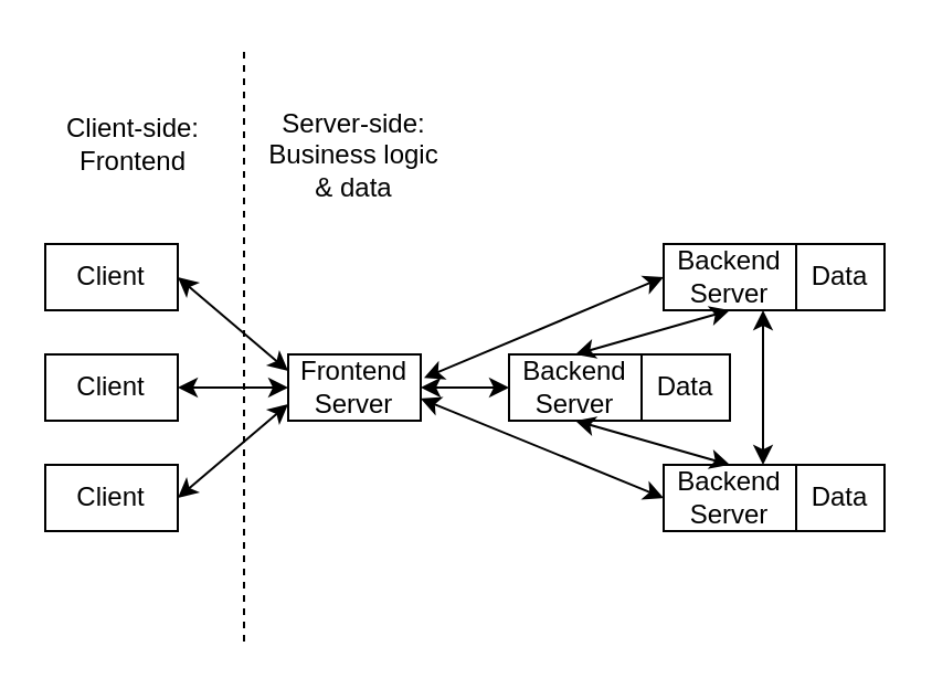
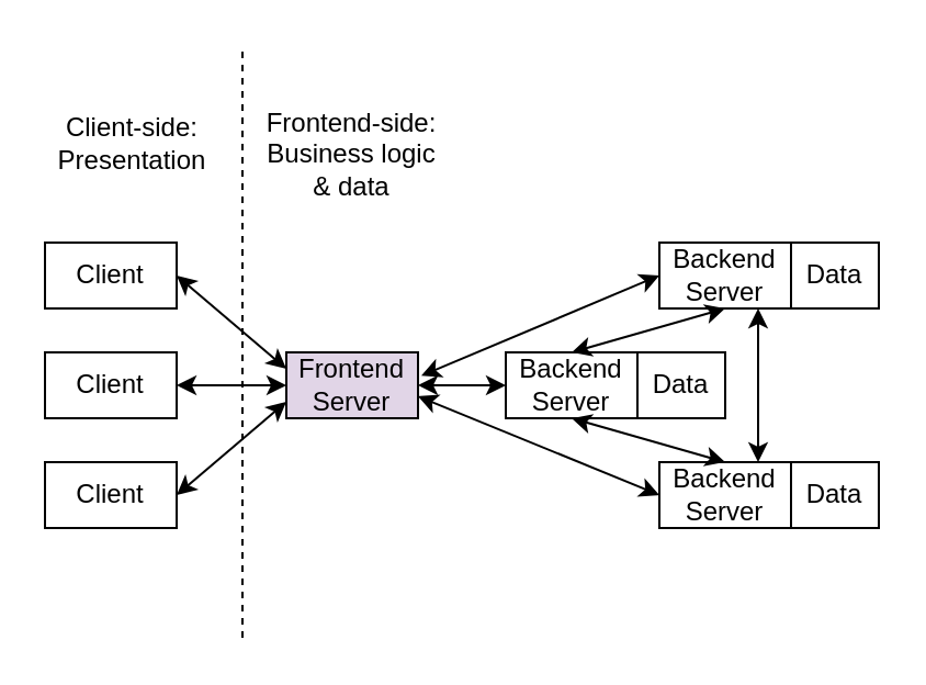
  <mxCell id="0" />
  <mxCell id="1" parent="0" />
  <mxCell id="2" value="Client" style="rounded=0;whiteSpace=wrap;html=1;" vertex="1" parent="1"><mxGeometry x="20" y="160" width="60" height="30" as="geometry" /></mxCell>
- <mxCell id="3" value="Frontend Server" style="rounded=0;whiteSpace=wrap;html=1;" vertex="1" parent="1"><mxGeometry x="130" y="160" width="60" height="30" as="geometry" /></mxCell>
+ <mxCell id="3" value="Frontend Server" style="rounded=0;whiteSpace=wrap;html=1;fillColor=#e1d5e7;" vertex="1" parent="1"><mxGeometry x="130" y="160" width="60" height="30" as="geometry" /></mxCell>
  <mxCell id="4" value="Backend Server" style="rounded=0;whiteSpace=wrap;html=1;" vertex="1" parent="1"><mxGeometry x="300" y="110" width="60" height="30" as="geometry" /></mxCell>
  <mxCell id="5" value="Data" style="rounded=0;whiteSpace=wrap;html=1;" vertex="1" parent="1"><mxGeometry x="360" y="110" width="40" height="30" as="geometry" /></mxCell>
  <mxCell id="6" value="Backend Server" style="rounded=0;whiteSpace=wrap;html=1;" vertex="1" parent="1"><mxGeometry x="230" y="160" width="60" height="30" as="geometry" /></mxCell>
  <mxCell id="7" value="Data" style="rounded=0;whiteSpace=wrap;html=1;" vertex="1" parent="1"><mxGeometry x="290" y="160" width="40" height="30" as="geometry" /></mxCell>
  <mxCell id="8" value="Backend Server" style="rounded=0;whiteSpace=wrap;html=1;" vertex="1" parent="1"><mxGeometry x="300" y="210" width="60" height="30" as="geometry" /></mxCell>
  <mxCell id="9" value="Data" style="rounded=0;whiteSpace=wrap;html=1;" vertex="1" parent="1"><mxGeometry x="360" y="210" width="40" height="30" as="geometry" /></mxCell>
  <mxCell id="10" value="Client" style="rounded=0;whiteSpace=wrap;html=1;" vertex="1" parent="1"><mxGeometry x="20" y="110" width="60" height="30" as="geometry" /></mxCell>
  <mxCell id="11" value="Client" style="rounded=0;whiteSpace=wrap;html=1;" vertex="1" parent="1"><mxGeometry x="20" y="210" width="60" height="30" as="geometry" /></mxCell>
  <mxCell id="12" value="" style="endArrow=none;dashed=1;html=1;rounded=0;" edge="1" parent="1"><mxGeometry width="50" height="50" relative="1" as="geometry"><mxPoint x="110" y="290" as="sourcePoint" /><mxPoint x="110" y="20" as="targetPoint" /></mxGeometry></mxCell>
  <mxCell id="13" value="" style="endArrow=classic;startArrow=classic;html=1;rounded=0;" edge="1" parent="1" source="2" target="3"><mxGeometry width="50" height="50" relative="1" as="geometry"><mxPoint x="80" y="175.32" as="sourcePoint" /><mxPoint x="127.78" y="174.67" as="targetPoint" /></mxGeometry></mxCell>
  <mxCell id="14" value="" style="endArrow=classic;startArrow=classic;html=1;rounded=0;exitX=0;exitY=0.25;exitDx=0;exitDy=0;entryX=1;entryY=0.5;entryDx=0;entryDy=0;" edge="1" parent="1" source="3" target="10"><mxGeometry width="50" height="50" relative="1" as="geometry"><mxPoint x="170" y="200" as="sourcePoint" /><mxPoint x="220" y="150" as="targetPoint" /></mxGeometry></mxCell>
  <mxCell id="15" value="" style="endArrow=classic;startArrow=classic;html=1;rounded=0;exitX=0;exitY=0.75;exitDx=0;exitDy=0;entryX=1;entryY=0.5;entryDx=0;entryDy=0;" edge="1" parent="1" source="3" target="11"><mxGeometry width="50" height="50" relative="1" as="geometry"><mxPoint x="130" y="263" as="sourcePoint" /><mxPoint x="80" y="220" as="targetPoint" /></mxGeometry></mxCell>
  <mxCell id="16" value="" style="endArrow=classic;startArrow=classic;html=1;rounded=0;entryX=0;entryY=0.5;entryDx=0;entryDy=0;" edge="1" parent="1" target="8"><mxGeometry width="50" height="50" relative="1" as="geometry"><mxPoint x="190" y="180" as="sourcePoint" /><mxPoint x="240" y="130" as="targetPoint" /></mxGeometry></mxCell>
  <mxCell id="17" value="" style="endArrow=classic;startArrow=classic;html=1;rounded=0;entryX=0;entryY=0.5;entryDx=0;entryDy=0;exitX=1;exitY=0.5;exitDx=0;exitDy=0;" edge="1" parent="1" source="3" target="6"><mxGeometry width="50" height="50" relative="1" as="geometry"><mxPoint x="210" y="170" as="sourcePoint" /><mxPoint x="260" y="215" as="targetPoint" /></mxGeometry></mxCell>
  <mxCell id="18" value="" style="endArrow=classic;startArrow=classic;html=1;rounded=0;entryX=0;entryY=0.5;entryDx=0;entryDy=0;exitX=1.025;exitY=0.356;exitDx=0;exitDy=0;exitPerimeter=0;" edge="1" parent="1" source="3" target="4"><mxGeometry width="50" height="50" relative="1" as="geometry"><mxPoint x="200" y="190" as="sourcePoint" /><mxPoint x="250" y="235" as="targetPoint" /></mxGeometry></mxCell>
  <mxCell id="19" value="" style="endArrow=classic;startArrow=classic;html=1;rounded=0;exitX=0.5;exitY=0;exitDx=0;exitDy=0;entryX=0.5;entryY=1;entryDx=0;entryDy=0;" edge="1" parent="1" source="8" target="6"><mxGeometry width="50" height="50" relative="1" as="geometry"><mxPoint x="170" y="200" as="sourcePoint" /><mxPoint x="220" y="150" as="targetPoint" /></mxGeometry></mxCell>
  <mxCell id="20" value="" style="endArrow=classic;startArrow=classic;html=1;rounded=0;exitX=0.5;exitY=1;exitDx=0;exitDy=0;entryX=0.5;entryY=0;entryDx=0;entryDy=0;" edge="1" parent="1" source="4" target="6"><mxGeometry width="50" height="50" relative="1" as="geometry"><mxPoint x="270" y="180" as="sourcePoint" /><mxPoint x="330" y="160" as="targetPoint" /></mxGeometry></mxCell>
  <mxCell id="21" value="" style="endArrow=classic;startArrow=classic;html=1;rounded=0;entryX=0.75;entryY=0;entryDx=0;entryDy=0;exitX=0.75;exitY=1;exitDx=0;exitDy=0;" edge="1" parent="1" source="4" target="8"><mxGeometry width="50" height="50" relative="1" as="geometry"><mxPoint x="410" y="190" as="sourcePoint" /><mxPoint x="340" y="210" as="targetPoint" /></mxGeometry></mxCell>
- <mxCell id="22" value="Client-side:&lt;br&gt;Frontend" style="text;html=1;strokeColor=none;fillColor=none;align=center;verticalAlign=middle;whiteSpace=wrap;rounded=0;" vertex="1" parent="1"><mxGeometry x="20" y="50" width="80" height="30" as="geometry" /></mxCell>
- <mxCell id="23" value="Server-side:&lt;br&gt;Business logic &amp;amp; data" style="text;html=1;strokeColor=none;fillColor=none;align=center;verticalAlign=middle;whiteSpace=wrap;rounded=0;" vertex="1" parent="1"><mxGeometry x="120" y="50" width="80" height="40" as="geometry" /></mxCell>
+ <mxCell id="22" value="Client-side:&lt;br&gt;Presentation" style="text;html=1;strokeColor=none;fillColor=none;align=center;verticalAlign=middle;whiteSpace=wrap;rounded=0;" vertex="1" parent="1"><mxGeometry x="20" y="50" width="80" height="30" as="geometry" /></mxCell>
+ <mxCell id="23" value="Frontend-side:&lt;br&gt;Business logic &amp;amp; data" style="text;html=1;strokeColor=none;fillColor=none;align=center;verticalAlign=middle;whiteSpace=wrap;rounded=0;" vertex="1" parent="1"><mxGeometry x="120" y="50" width="80" height="40" as="geometry" /></mxCell>
